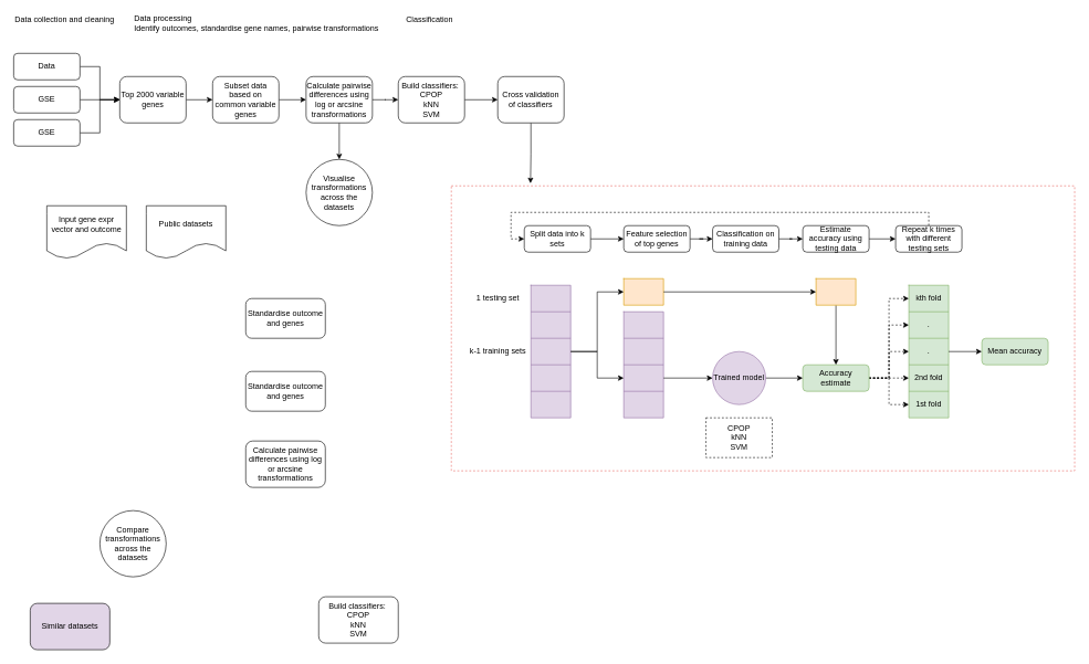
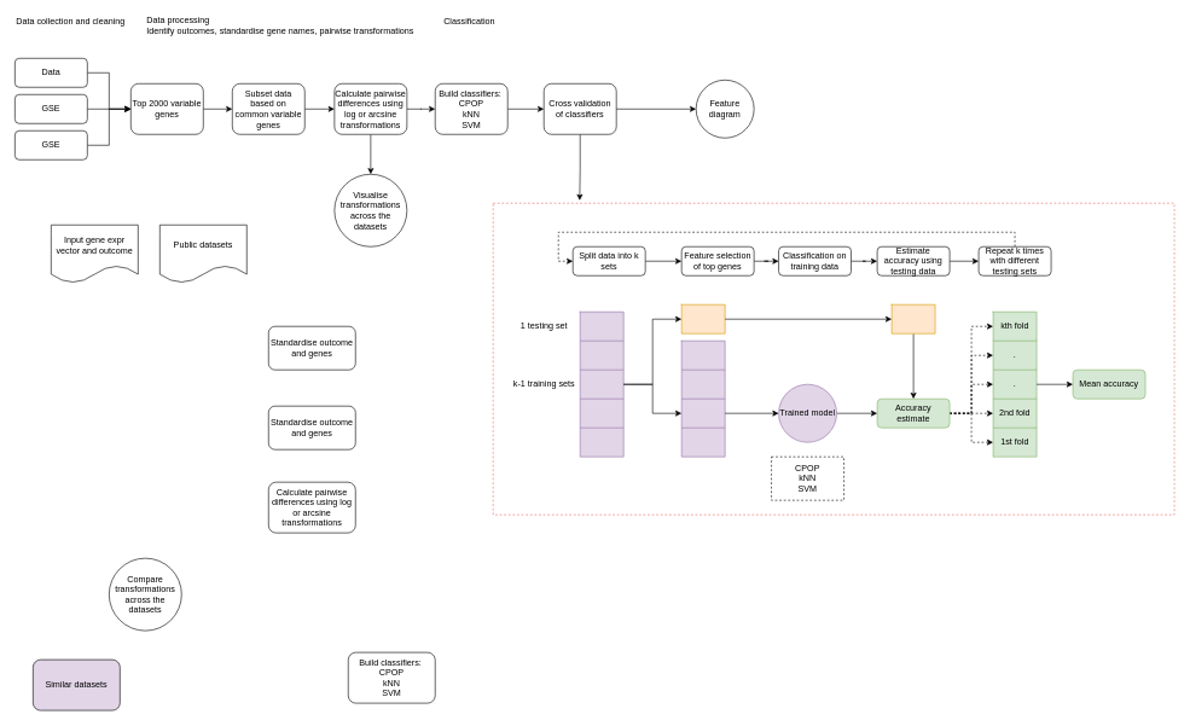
  <mxCell id="0" />
  <mxCell id="1" parent="0" />
  <mxCell id="2" value="" style="whiteSpace=wrap;html=1;rounded=0;dashed=1;fillColor=none;strokeColor=#EA6B66;" vertex="1" parent="1"><mxGeometry x="680" y="280" width="940" height="430" as="geometry" /></mxCell>
  <mxCell id="3" style="edgeStyle=orthogonalEdgeStyle;rounded=0;orthogonalLoop=1;jettySize=auto;html=1;entryX=0;entryY=0.5;entryDx=0;entryDy=0;" edge="1" parent="1" source="4" target="22"><mxGeometry relative="1" as="geometry"><mxPoint x="180" y="100" as="targetPoint" /></mxGeometry></mxCell>
  <mxCell id="4" value="Data" style="rounded=1;whiteSpace=wrap;html=1;" vertex="1" parent="1"><mxGeometry x="20" y="80" width="100" height="40" as="geometry" /></mxCell>
  <mxCell id="5" value="Data collection and cleaning" style="text;align=left;verticalAlign=middle;resizable=0;points=[];autosize=1;strokeColor=none;fillColor=none;html=1;" vertex="1" parent="1"><mxGeometry x="20" y="20" width="170" height="20" as="geometry" /></mxCell>
  <mxCell id="6" value="Data processing&lt;br&gt;Identify outcomes, standardise gene names, pairwise transformations" style="text;html=1;align=left;verticalAlign=middle;resizable=0;points=[];autosize=1;strokeColor=none;fillColor=none;" vertex="1" parent="1"><mxGeometry x="200" y="20" width="380" height="30" as="geometry" /></mxCell>
  <mxCell id="7" value="" style="edgeStyle=orthogonalEdgeStyle;rounded=0;orthogonalLoop=1;jettySize=auto;html=1;entryX=0.5;entryY=0;entryDx=0;entryDy=0;" edge="1" parent="1" source="9" target="90"><mxGeometry relative="1" as="geometry"><mxPoint x="511" y="230" as="targetPoint" /></mxGeometry></mxCell>
  <mxCell id="8" value="" style="edgeStyle=orthogonalEdgeStyle;rounded=0;orthogonalLoop=1;jettySize=auto;html=1;" edge="1" parent="1" source="9" target="24"><mxGeometry relative="1" as="geometry" /></mxCell>
  <mxCell id="9" value="Calculate pairwise differences using log or arcsine transformations" style="rounded=1;whiteSpace=wrap;html=1;" vertex="1" parent="1"><mxGeometry x="461" y="115" width="100" height="70" as="geometry" /></mxCell>
  <mxCell id="10" value="" style="edgeStyle=orthogonalEdgeStyle;rounded=0;orthogonalLoop=1;jettySize=auto;html=1;" edge="1" parent="1" source="11" target="22"><mxGeometry relative="1" as="geometry" /></mxCell>
  <mxCell id="11" value="GSE" style="rounded=1;whiteSpace=wrap;html=1;" vertex="1" parent="1"><mxGeometry x="20" y="130" width="100" height="40" as="geometry" /></mxCell>
  <mxCell id="12" value="" style="edgeStyle=orthogonalEdgeStyle;rounded=0;orthogonalLoop=1;jettySize=auto;html=1;" edge="1" parent="1" source="13" target="9"><mxGeometry relative="1" as="geometry" /></mxCell>
  <mxCell id="13" value="Subset data based on common variable genes" style="rounded=1;whiteSpace=wrap;html=1;" vertex="1" parent="1"><mxGeometry x="320" y="115" width="100" height="70" as="geometry" /></mxCell>
  <mxCell id="14" value="Classification" style="text;html=1;align=left;verticalAlign=middle;resizable=0;points=[];autosize=1;strokeColor=none;fillColor=none;" vertex="1" parent="1"><mxGeometry x="610" y="20" width="90" height="20" as="geometry" /></mxCell>
+ <mxCell id="15" value="" style="edgeStyle=orthogonalEdgeStyle;rounded=0;orthogonalLoop=1;jettySize=auto;html=1;entryX=0;entryY=0.5;entryDx=0;entryDy=0;" edge="1" parent="1" source="17" target="89"><mxGeometry relative="1" as="geometry"><mxPoint x="960" y="150" as="targetPoint" /></mxGeometry></mxCell>
  <mxCell id="16" value="" style="edgeStyle=orthogonalEdgeStyle;rounded=0;orthogonalLoop=1;jettySize=auto;html=1;entryX=0.127;entryY=-0.009;entryDx=0;entryDy=0;entryPerimeter=0;" edge="1" parent="1" source="17" target="2"><mxGeometry relative="1" as="geometry" /></mxCell>
  <mxCell id="17" value="Cross validation of classifiers" style="rounded=1;whiteSpace=wrap;html=1;" vertex="1" parent="1"><mxGeometry x="750" y="115" width="100" height="70" as="geometry" /></mxCell>
  <mxCell id="18" value="CPOP&lt;br&gt;kNN&lt;br&gt;SVM" style="rounded=0;whiteSpace=wrap;html=1;dashed=1;" vertex="1" parent="1"><mxGeometry x="1064" y="630" width="100" height="60" as="geometry" /></mxCell>
  <mxCell id="19" style="edgeStyle=orthogonalEdgeStyle;rounded=0;orthogonalLoop=1;jettySize=auto;html=1;" edge="1" parent="1" source="20" target="22"><mxGeometry relative="1" as="geometry"><mxPoint x="180" y="200" as="targetPoint" /></mxGeometry></mxCell>
  <mxCell id="20" value="GSE" style="rounded=1;whiteSpace=wrap;html=1;" vertex="1" parent="1"><mxGeometry x="20" y="180" width="100" height="40" as="geometry" /></mxCell>
  <mxCell id="21" value="" style="edgeStyle=orthogonalEdgeStyle;rounded=0;orthogonalLoop=1;jettySize=auto;html=1;" edge="1" parent="1" source="22" target="13"><mxGeometry relative="1" as="geometry" /></mxCell>
  <mxCell id="22" value="Top 2000 variable genes" style="rounded=1;whiteSpace=wrap;html=1;" vertex="1" parent="1"><mxGeometry x="180" y="115" width="100" height="70" as="geometry" /></mxCell>
  <mxCell id="23" value="" style="edgeStyle=orthogonalEdgeStyle;rounded=0;orthogonalLoop=1;jettySize=auto;html=1;" edge="1" parent="1" source="24" target="17"><mxGeometry relative="1" as="geometry" /></mxCell>
  <mxCell id="24" value="Build classifiers:&amp;nbsp;&lt;br&gt;CPOP&lt;br&gt;kNN&lt;br&gt;SVM" style="rounded=1;whiteSpace=wrap;html=1;" vertex="1" parent="1"><mxGeometry x="600" y="115" width="100" height="70" as="geometry" /></mxCell>
  <mxCell id="25" style="edgeStyle=orthogonalEdgeStyle;rounded=0;orthogonalLoop=1;jettySize=auto;html=1;entryX=0;entryY=0.5;entryDx=0;entryDy=0;dashed=1;" edge="1" parent="1" source="30" target="66"><mxGeometry relative="1" as="geometry" /></mxCell>
  <mxCell id="26" style="edgeStyle=orthogonalEdgeStyle;rounded=0;orthogonalLoop=1;jettySize=auto;html=1;entryX=0;entryY=0.5;entryDx=0;entryDy=0;dashed=1;" edge="1" parent="1" source="30" target="68"><mxGeometry relative="1" as="geometry" /></mxCell>
  <mxCell id="27" style="edgeStyle=orthogonalEdgeStyle;rounded=0;orthogonalLoop=1;jettySize=auto;html=1;entryX=0;entryY=0.5;entryDx=0;entryDy=0;dashed=1;" edge="1" parent="1" source="30" target="64"><mxGeometry relative="1" as="geometry" /></mxCell>
  <mxCell id="28" style="edgeStyle=orthogonalEdgeStyle;rounded=0;orthogonalLoop=1;jettySize=auto;html=1;dashed=1;exitX=1;exitY=0.5;exitDx=0;exitDy=0;" edge="1" parent="1" source="30" target="60"><mxGeometry relative="1" as="geometry" /></mxCell>
  <mxCell id="29" style="edgeStyle=orthogonalEdgeStyle;rounded=0;orthogonalLoop=1;jettySize=auto;html=1;dashed=1;exitX=1;exitY=0.5;exitDx=0;exitDy=0;" edge="1" parent="1" source="30" target="62"><mxGeometry relative="1" as="geometry" /></mxCell>
  <mxCell id="30" value="Accuracy estimate" style="rounded=1;whiteSpace=wrap;html=1;fillColor=#d5e8d4;strokeColor=#82b366;" vertex="1" parent="1"><mxGeometry x="1210" y="550" width="100" height="40" as="geometry" /></mxCell>
  <mxCell id="31" style="edgeStyle=orthogonalEdgeStyle;rounded=0;orthogonalLoop=1;jettySize=auto;html=1;entryX=0;entryY=0.5;entryDx=0;entryDy=0;" edge="1" parent="1" source="32" target="30"><mxGeometry relative="1" as="geometry" /></mxCell>
  <mxCell id="32" value="Trained model" style="ellipse;whiteSpace=wrap;html=1;aspect=fixed;fillColor=#e1d5e7;strokeColor=#9673a6;" vertex="1" parent="1"><mxGeometry x="1074" y="530" width="80" height="80" as="geometry" /></mxCell>
  <mxCell id="33" value="" style="shape=table;startSize=0;container=1;collapsible=0;childLayout=tableLayout;fillColor=#e1d5e7;strokeColor=#9673a6;" vertex="1" parent="1"><mxGeometry x="940" y="470" width="60" height="160.0" as="geometry" /></mxCell>
  <mxCell id="34" value="" style="shape=tableRow;horizontal=0;startSize=0;swimlaneHead=0;swimlaneBody=0;top=0;left=0;bottom=0;right=0;collapsible=0;dropTarget=0;fillColor=none;points=[[0,0.5],[1,0.5]];portConstraint=eastwest;" vertex="1" parent="33"><mxGeometry width="60" height="40" as="geometry" /></mxCell>
  <mxCell id="35" value="" style="shape=partialRectangle;html=1;whiteSpace=wrap;connectable=0;overflow=hidden;fillColor=none;top=0;left=0;bottom=0;right=0;pointerEvents=1;" vertex="1" parent="34"><mxGeometry width="60" height="40" as="geometry"><mxRectangle width="60" height="40" as="alternateBounds" /></mxGeometry></mxCell>
  <mxCell id="36" value="" style="shape=tableRow;horizontal=0;startSize=0;swimlaneHead=0;swimlaneBody=0;top=0;left=0;bottom=0;right=0;collapsible=0;dropTarget=0;fillColor=none;points=[[0,0.5],[1,0.5]];portConstraint=eastwest;" vertex="1" parent="33"><mxGeometry y="40" width="60" height="40" as="geometry" /></mxCell>
  <mxCell id="37" value="" style="shape=partialRectangle;html=1;whiteSpace=wrap;connectable=0;overflow=hidden;fillColor=none;top=0;left=0;bottom=0;right=0;pointerEvents=1;" vertex="1" parent="36"><mxGeometry width="60" height="40" as="geometry"><mxRectangle width="60" height="40" as="alternateBounds" /></mxGeometry></mxCell>
  <mxCell id="38" value="" style="shape=tableRow;horizontal=0;startSize=0;swimlaneHead=0;swimlaneBody=0;top=0;left=0;bottom=0;right=0;collapsible=0;dropTarget=0;fillColor=none;points=[[0,0.5],[1,0.5]];portConstraint=eastwest;" vertex="1" parent="33"><mxGeometry y="80" width="60" height="40" as="geometry" /></mxCell>
  <mxCell id="39" value="" style="shape=partialRectangle;html=1;whiteSpace=wrap;connectable=0;overflow=hidden;fillColor=none;top=0;left=0;bottom=0;right=0;pointerEvents=1;" vertex="1" parent="38"><mxGeometry width="60" height="40" as="geometry"><mxRectangle width="60" height="40" as="alternateBounds" /></mxGeometry></mxCell>
  <mxCell id="40" value="" style="shape=tableRow;horizontal=0;startSize=0;swimlaneHead=0;swimlaneBody=0;top=0;left=0;bottom=0;right=0;collapsible=0;dropTarget=0;fillColor=none;points=[[0,0.5],[1,0.5]];portConstraint=eastwest;" vertex="1" parent="33"><mxGeometry y="120" width="60" height="40" as="geometry" /></mxCell>
  <mxCell id="41" value="" style="shape=partialRectangle;html=1;whiteSpace=wrap;connectable=0;overflow=hidden;fillColor=none;top=0;left=0;bottom=0;right=0;pointerEvents=1;" vertex="1" parent="40"><mxGeometry width="60" height="40" as="geometry"><mxRectangle width="60" height="40" as="alternateBounds" /></mxGeometry></mxCell>
  <mxCell id="42" value="" style="shape=table;startSize=0;container=1;collapsible=0;childLayout=tableLayout;fillColor=#ffe6cc;strokeColor=#d79b00;" vertex="1" parent="1"><mxGeometry x="940" y="420" width="60" height="40" as="geometry" /></mxCell>
  <mxCell id="43" value="" style="shape=tableRow;horizontal=0;startSize=0;swimlaneHead=0;swimlaneBody=0;top=0;left=0;bottom=0;right=0;collapsible=0;dropTarget=0;fillColor=none;points=[[0,0.5],[1,0.5]];portConstraint=eastwest;" vertex="1" parent="42"><mxGeometry width="60" height="40" as="geometry" /></mxCell>
  <mxCell id="44" value="" style="shape=partialRectangle;html=1;whiteSpace=wrap;connectable=0;overflow=hidden;fillColor=none;top=0;left=0;bottom=0;right=0;pointerEvents=1;" vertex="1" parent="43"><mxGeometry width="60" height="40" as="geometry"><mxRectangle width="60" height="40" as="alternateBounds" /></mxGeometry></mxCell>
  <mxCell id="45" value="" style="edgeStyle=orthogonalEdgeStyle;rounded=0;orthogonalLoop=1;jettySize=auto;html=1;" edge="1" parent="1" source="46" target="48"><mxGeometry relative="1" as="geometry" /></mxCell>
  <mxCell id="46" value="Split data into k sets" style="rounded=1;whiteSpace=wrap;html=1;" vertex="1" parent="1"><mxGeometry x="790" y="340" width="100" height="40" as="geometry" /></mxCell>
  <mxCell id="47" value="" style="edgeStyle=orthogonalEdgeStyle;rounded=0;orthogonalLoop=1;jettySize=auto;html=1;" edge="1" parent="1" source="48" target="50"><mxGeometry relative="1" as="geometry" /></mxCell>
  <mxCell id="48" value="Feature selection of top genes" style="rounded=1;whiteSpace=wrap;html=1;" vertex="1" parent="1"><mxGeometry x="940" y="340" width="100" height="40" as="geometry" /></mxCell>
  <mxCell id="49" value="" style="edgeStyle=orthogonalEdgeStyle;rounded=0;orthogonalLoop=1;jettySize=auto;html=1;" edge="1" parent="1" source="50" target="52"><mxGeometry relative="1" as="geometry" /></mxCell>
  <mxCell id="50" value="Classification on training data" style="rounded=1;whiteSpace=wrap;html=1;" vertex="1" parent="1"><mxGeometry x="1074" y="340" width="100" height="40" as="geometry" /></mxCell>
  <mxCell id="51" value="" style="edgeStyle=orthogonalEdgeStyle;rounded=0;orthogonalLoop=1;jettySize=auto;html=1;" edge="1" parent="1" source="52" target="54"><mxGeometry relative="1" as="geometry" /></mxCell>
  <mxCell id="52" value="Estimate accuracy using testing data" style="rounded=1;whiteSpace=wrap;html=1;" vertex="1" parent="1"><mxGeometry x="1210" y="340" width="100" height="40" as="geometry" /></mxCell>
  <mxCell id="53" style="edgeStyle=orthogonalEdgeStyle;rounded=0;orthogonalLoop=1;jettySize=auto;html=1;entryX=0;entryY=0.5;entryDx=0;entryDy=0;exitX=0.5;exitY=0;exitDx=0;exitDy=0;dashed=1;" edge="1" parent="1" source="54" target="46"><mxGeometry relative="1" as="geometry" /></mxCell>
  <mxCell id="54" value="Repeat k times with different testing sets" style="rounded=1;whiteSpace=wrap;html=1;" vertex="1" parent="1"><mxGeometry x="1350" y="340" width="100" height="40" as="geometry" /></mxCell>
  <mxCell id="55" value="" style="edgeStyle=orthogonalEdgeStyle;rounded=0;orthogonalLoop=1;jettySize=auto;html=1;" edge="1" parent="1" source="56" target="30"><mxGeometry relative="1" as="geometry" /></mxCell>
  <mxCell id="56" value="" style="shape=table;startSize=0;container=1;collapsible=0;childLayout=tableLayout;fillColor=#ffe6cc;strokeColor=#d79b00;" vertex="1" parent="1"><mxGeometry x="1230" y="420" width="60" height="40" as="geometry" /></mxCell>
  <mxCell id="57" value="" style="shape=tableRow;horizontal=0;startSize=0;swimlaneHead=0;swimlaneBody=0;top=0;left=0;bottom=0;right=0;collapsible=0;dropTarget=0;fillColor=none;points=[[0,0.5],[1,0.5]];portConstraint=eastwest;" vertex="1" parent="56"><mxGeometry width="60" height="40" as="geometry" /></mxCell>
  <mxCell id="58" value="" style="shape=partialRectangle;html=1;whiteSpace=wrap;connectable=0;overflow=hidden;fillColor=none;top=0;left=0;bottom=0;right=0;pointerEvents=1;" vertex="1" parent="57"><mxGeometry width="60" height="40" as="geometry"><mxRectangle width="60" height="40" as="alternateBounds" /></mxGeometry></mxCell>
  <mxCell id="59" value="" style="shape=table;startSize=0;container=1;collapsible=0;childLayout=tableLayout;fillColor=#d5e8d4;strokeColor=#82b366;" vertex="1" parent="1"><mxGeometry x="1370" y="430" width="60" height="200" as="geometry" /></mxCell>
  <mxCell id="60" value="" style="shape=tableRow;horizontal=0;startSize=0;swimlaneHead=0;swimlaneBody=0;top=0;left=0;bottom=0;right=0;collapsible=0;dropTarget=0;fillColor=none;points=[[0,0.5],[1,0.5]];portConstraint=eastwest;" vertex="1" parent="59"><mxGeometry width="60" height="40" as="geometry" /></mxCell>
  <mxCell id="61" value="kth fold" style="shape=partialRectangle;html=1;whiteSpace=wrap;connectable=0;overflow=hidden;fillColor=none;top=0;left=0;bottom=0;right=0;pointerEvents=1;" vertex="1" parent="60"><mxGeometry width="60" height="40" as="geometry"><mxRectangle width="60" height="40" as="alternateBounds" /></mxGeometry></mxCell>
  <mxCell id="62" value="" style="shape=tableRow;horizontal=0;startSize=0;swimlaneHead=0;swimlaneBody=0;top=0;left=0;bottom=0;right=0;collapsible=0;dropTarget=0;fillColor=none;points=[[0,0.5],[1,0.5]];portConstraint=eastwest;" vertex="1" parent="59"><mxGeometry y="40" width="60" height="40" as="geometry" /></mxCell>
  <mxCell id="63" value="." style="shape=partialRectangle;html=1;whiteSpace=wrap;connectable=0;overflow=hidden;fillColor=none;top=0;left=0;bottom=0;right=0;pointerEvents=1;" vertex="1" parent="62"><mxGeometry width="60" height="40" as="geometry"><mxRectangle width="60" height="40" as="alternateBounds" /></mxGeometry></mxCell>
  <mxCell id="64" value="" style="shape=tableRow;horizontal=0;startSize=0;swimlaneHead=0;swimlaneBody=0;top=0;left=0;bottom=0;right=0;collapsible=0;dropTarget=0;fillColor=none;points=[[0,0.5],[1,0.5]];portConstraint=eastwest;" vertex="1" parent="59"><mxGeometry y="80" width="60" height="40" as="geometry" /></mxCell>
  <mxCell id="65" value="." style="shape=partialRectangle;html=1;whiteSpace=wrap;connectable=0;overflow=hidden;fillColor=none;top=0;left=0;bottom=0;right=0;pointerEvents=1;" vertex="1" parent="64"><mxGeometry width="60" height="40" as="geometry"><mxRectangle width="60" height="40" as="alternateBounds" /></mxGeometry></mxCell>
  <mxCell id="66" value="" style="shape=tableRow;horizontal=0;startSize=0;swimlaneHead=0;swimlaneBody=0;top=0;left=0;bottom=0;right=0;collapsible=0;dropTarget=0;fillColor=none;points=[[0,0.5],[1,0.5]];portConstraint=eastwest;" vertex="1" parent="59"><mxGeometry y="120" width="60" height="40" as="geometry" /></mxCell>
  <mxCell id="67" value="2nd fold" style="shape=partialRectangle;html=1;whiteSpace=wrap;connectable=0;overflow=hidden;fillColor=none;top=0;left=0;bottom=0;right=0;pointerEvents=1;" vertex="1" parent="66"><mxGeometry width="60" height="40" as="geometry"><mxRectangle width="60" height="40" as="alternateBounds" /></mxGeometry></mxCell>
  <mxCell id="68" value="" style="shape=tableRow;horizontal=0;startSize=0;swimlaneHead=0;swimlaneBody=0;top=0;left=0;bottom=0;right=0;collapsible=0;dropTarget=0;fillColor=none;points=[[0,0.5],[1,0.5]];portConstraint=eastwest;" vertex="1" parent="59"><mxGeometry y="160" width="60" height="40" as="geometry" /></mxCell>
  <mxCell id="69" value="1st fold" style="shape=partialRectangle;html=1;whiteSpace=wrap;connectable=0;overflow=hidden;fillColor=none;top=0;left=0;bottom=0;right=0;pointerEvents=1;" vertex="1" parent="68"><mxGeometry width="60" height="40" as="geometry"><mxRectangle width="60" height="40" as="alternateBounds" /></mxGeometry></mxCell>
  <mxCell id="70" value="Mean accuracy" style="rounded=1;whiteSpace=wrap;html=1;fillColor=#d5e8d4;strokeColor=#82b366;" vertex="1" parent="1"><mxGeometry x="1480" y="510" width="100" height="40" as="geometry" /></mxCell>
  <mxCell id="71" value="" style="shape=table;startSize=0;container=1;collapsible=0;childLayout=tableLayout;fillColor=#e1d5e7;strokeColor=#9673a6;" vertex="1" parent="1"><mxGeometry x="800" y="430" width="60" height="200" as="geometry" /></mxCell>
  <mxCell id="72" style="shape=tableRow;horizontal=0;startSize=0;swimlaneHead=0;swimlaneBody=0;top=0;left=0;bottom=0;right=0;collapsible=0;dropTarget=0;fillColor=none;points=[[0,0.5],[1,0.5]];portConstraint=eastwest;" vertex="1" parent="71"><mxGeometry width="60" height="40" as="geometry" /></mxCell>
  <mxCell id="73" style="shape=partialRectangle;html=1;whiteSpace=wrap;connectable=0;overflow=hidden;fillColor=none;top=0;left=0;bottom=0;right=0;pointerEvents=1;" vertex="1" parent="72"><mxGeometry width="60" height="40" as="geometry"><mxRectangle width="60" height="40" as="alternateBounds" /></mxGeometry></mxCell>
  <mxCell id="74" value="" style="shape=tableRow;horizontal=0;startSize=0;swimlaneHead=0;swimlaneBody=0;top=0;left=0;bottom=0;right=0;collapsible=0;dropTarget=0;fillColor=none;points=[[0,0.5],[1,0.5]];portConstraint=eastwest;" vertex="1" parent="71"><mxGeometry y="40" width="60" height="40" as="geometry" /></mxCell>
  <mxCell id="75" value="" style="shape=partialRectangle;html=1;whiteSpace=wrap;connectable=0;overflow=hidden;fillColor=none;top=0;left=0;bottom=0;right=0;pointerEvents=1;" vertex="1" parent="74"><mxGeometry width="60" height="40" as="geometry"><mxRectangle width="60" height="40" as="alternateBounds" /></mxGeometry></mxCell>
  <mxCell id="76" value="" style="shape=tableRow;horizontal=0;startSize=0;swimlaneHead=0;swimlaneBody=0;top=0;left=0;bottom=0;right=0;collapsible=0;dropTarget=0;fillColor=none;points=[[0,0.5],[1,0.5]];portConstraint=eastwest;" vertex="1" parent="71"><mxGeometry y="80" width="60" height="40" as="geometry" /></mxCell>
  <mxCell id="77" value="" style="shape=partialRectangle;html=1;whiteSpace=wrap;connectable=0;overflow=hidden;fillColor=none;top=0;left=0;bottom=0;right=0;pointerEvents=1;" vertex="1" parent="76"><mxGeometry width="60" height="40" as="geometry"><mxRectangle width="60" height="40" as="alternateBounds" /></mxGeometry></mxCell>
  <mxCell id="78" value="" style="shape=tableRow;horizontal=0;startSize=0;swimlaneHead=0;swimlaneBody=0;top=0;left=0;bottom=0;right=0;collapsible=0;dropTarget=0;fillColor=none;points=[[0,0.5],[1,0.5]];portConstraint=eastwest;" vertex="1" parent="71"><mxGeometry y="120" width="60" height="40" as="geometry" /></mxCell>
  <mxCell id="79" value="" style="shape=partialRectangle;html=1;whiteSpace=wrap;connectable=0;overflow=hidden;fillColor=none;top=0;left=0;bottom=0;right=0;pointerEvents=1;" vertex="1" parent="78"><mxGeometry width="60" height="40" as="geometry"><mxRectangle width="60" height="40" as="alternateBounds" /></mxGeometry></mxCell>
  <mxCell id="80" value="" style="shape=tableRow;horizontal=0;startSize=0;swimlaneHead=0;swimlaneBody=0;top=0;left=0;bottom=0;right=0;collapsible=0;dropTarget=0;fillColor=none;points=[[0,0.5],[1,0.5]];portConstraint=eastwest;" vertex="1" parent="71"><mxGeometry y="160" width="60" height="40" as="geometry" /></mxCell>
  <mxCell id="81" value="" style="shape=partialRectangle;html=1;whiteSpace=wrap;connectable=0;overflow=hidden;fillColor=none;top=0;left=0;bottom=0;right=0;pointerEvents=1;" vertex="1" parent="80"><mxGeometry width="60" height="40" as="geometry"><mxRectangle width="60" height="40" as="alternateBounds" /></mxGeometry></mxCell>
  <mxCell id="82" style="edgeStyle=orthogonalEdgeStyle;rounded=0;orthogonalLoop=1;jettySize=auto;html=1;" edge="1" parent="1" source="43" target="57"><mxGeometry relative="1" as="geometry" /></mxCell>
  <mxCell id="83" style="edgeStyle=orthogonalEdgeStyle;rounded=0;orthogonalLoop=1;jettySize=auto;html=1;entryX=0;entryY=0.5;entryDx=0;entryDy=0;" edge="1" parent="1" source="38" target="32"><mxGeometry relative="1" as="geometry" /></mxCell>
  <mxCell id="84" style="edgeStyle=orthogonalEdgeStyle;rounded=0;orthogonalLoop=1;jettySize=auto;html=1;" edge="1" parent="1" source="76" target="43"><mxGeometry relative="1" as="geometry" /></mxCell>
  <mxCell id="85" style="edgeStyle=orthogonalEdgeStyle;rounded=0;orthogonalLoop=1;jettySize=auto;html=1;entryX=0;entryY=0.5;entryDx=0;entryDy=0;" edge="1" parent="1" source="76" target="38"><mxGeometry relative="1" as="geometry" /></mxCell>
  <mxCell id="86" style="edgeStyle=orthogonalEdgeStyle;rounded=0;orthogonalLoop=1;jettySize=auto;html=1;entryX=0;entryY=0.5;entryDx=0;entryDy=0;" edge="1" parent="1" source="64" target="70"><mxGeometry relative="1" as="geometry" /></mxCell>
  <mxCell id="87" value="k-1 training sets" style="text;html=1;align=center;verticalAlign=middle;resizable=0;points=[];autosize=1;strokeColor=none;fillColor=none;" vertex="1" parent="1"><mxGeometry x="700" y="520" width="100" height="20" as="geometry" /></mxCell>
  <mxCell id="88" value="1 testing set" style="text;html=1;align=center;verticalAlign=middle;resizable=0;points=[];autosize=1;strokeColor=none;fillColor=none;" vertex="1" parent="1"><mxGeometry x="710" y="440" width="80" height="20" as="geometry" /></mxCell>
+ <mxCell id="89" value="Feature diagram" style="ellipse;whiteSpace=wrap;html=1;aspect=fixed;rounded=1;glass=0;strokeColor=#000000;fillColor=default;" vertex="1" parent="1"><mxGeometry x="960" y="110" width="80" height="80" as="geometry" /></mxCell>
  <mxCell id="90" value="Visualise transformations across the datasets" style="ellipse;whiteSpace=wrap;html=1;aspect=fixed;rounded=1;glass=0;strokeColor=#000000;fillColor=default;" vertex="1" parent="1"><mxGeometry x="461" y="240" width="100" height="100" as="geometry" /></mxCell>
  <mxCell id="91" value="Input gene expr vector and outcome" style="shape=document;whiteSpace=wrap;html=1;boundedLbl=1;rounded=1;glass=0;strokeColor=#000000;fillColor=default;" vertex="1" parent="1"><mxGeometry x="70" y="310" width="120" height="80" as="geometry" /></mxCell>
  <mxCell id="92" value="Standardise outcome and genes" style="rounded=1;whiteSpace=wrap;html=1;glass=0;strokeColor=#000000;fillColor=default;" vertex="1" parent="1"><mxGeometry x="370" y="450" width="120" height="60" as="geometry" /></mxCell>
  <mxCell id="93" value="Standardise outcome and genes" style="rounded=1;whiteSpace=wrap;html=1;glass=0;strokeColor=#000000;fillColor=default;" vertex="1" parent="1"><mxGeometry x="370" y="560" width="120" height="60" as="geometry" /></mxCell>
  <mxCell id="94" value="Public datasets" style="shape=document;whiteSpace=wrap;html=1;boundedLbl=1;rounded=1;glass=0;strokeColor=#000000;fillColor=default;" vertex="1" parent="1"><mxGeometry x="220" y="310" width="120" height="80" as="geometry" /></mxCell>
  <mxCell id="95" value="Calculate pairwise differences using log or arcsine transformations" style="rounded=1;whiteSpace=wrap;html=1;" vertex="1" parent="1"><mxGeometry x="370" y="665" width="120" height="70" as="geometry" /></mxCell>
  <mxCell id="96" value="Compare transformations across the datasets" style="ellipse;whiteSpace=wrap;html=1;aspect=fixed;rounded=1;glass=0;strokeColor=#000000;fillColor=default;" vertex="1" parent="1"><mxGeometry x="150" y="770" width="100" height="100" as="geometry" /></mxCell>
  <mxCell id="97" value="Build classifiers:&amp;nbsp;&lt;br&gt;CPOP&lt;br&gt;kNN&lt;br&gt;SVM" style="rounded=1;whiteSpace=wrap;html=1;" vertex="1" parent="1"><mxGeometry x="480" y="900" width="120" height="70" as="geometry" /></mxCell>
  <mxCell id="98" value="Similar datasets" style="rounded=1;whiteSpace=wrap;html=1;fillColor=#e1d5e7;" vertex="1" parent="1"><mxGeometry x="45" y="910" width="120" height="70" as="geometry" /></mxCell>
